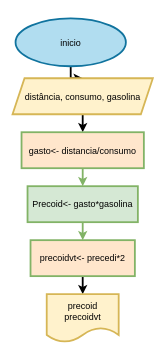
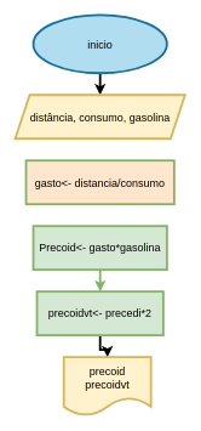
  <mxCell id="0" />
  <mxCell id="1" parent="0" />
  <mxCell id="2" value="" style="edgeStyle=orthogonalEdgeStyle;rounded=0;orthogonalLoop=1;jettySize=auto;html=1;strokeWidth=3;fontSize=15;fontStyle=0" edge="1" parent="1" source="3" target="5"><mxGeometry relative="1" as="geometry" /></mxCell>
- <mxCell id="3" value="inicio" style="ellipse;whiteSpace=wrap;html=1;strokeWidth=3;fontSize=15;fontStyle=0;fillColor=#b1ddf0;strokeColor=#10739e;" vertex="1" parent="1"><mxGeometry x="25" y="30" width="184" height="80" as="geometry" /></mxCell>
- <mxCell id="4" value="" style="edgeStyle=orthogonalEdgeStyle;rounded=0;orthogonalLoop=1;jettySize=auto;html=1;strokeWidth=3;fontSize=15;fontStyle=0" edge="1" parent="1" source="5" target="7"><mxGeometry relative="1" as="geometry" /></mxCell>
+ <mxCell id="3" value="inicio" style="ellipse;whiteSpace=wrap;html=1;strokeWidth=3;fontSize=15;fontStyle=0;fillColor=#b1ddf0;strokeColor=#10739e;" vertex="1" parent="1"><mxGeometry x="45" y="20" width="184" height="80" as="geometry" /></mxCell>
  <mxCell id="5" value="distância, consumo, gasolina" style="shape=parallelogram;perimeter=parallelogramPerimeter;whiteSpace=wrap;html=1;fixedSize=1;strokeWidth=3;fontSize=15;fontStyle=0;fillColor=#fff2cc;strokeColor=#d6b656;" vertex="1" parent="1"><mxGeometry x="20" y="130" width="234" height="60" as="geometry" /></mxCell>
- <mxCell id="6" value="" style="edgeStyle=orthogonalEdgeStyle;rounded=0;orthogonalLoop=1;jettySize=auto;html=1;fontSize=15;strokeWidth=3;fillColor=#d5e8d4;strokeColor=#82b366;" edge="1" parent="1" source="7" target="9"><mxGeometry relative="1" as="geometry" /></mxCell>
  <mxCell id="7" value="gasto&amp;lt;- distancia/consumo" style="rounded=0;whiteSpace=wrap;html=1;strokeWidth=3;fontSize=15;fontStyle=0;fillColor=#ffe6cc;strokeColor=#82b366;" vertex="1" parent="1"><mxGeometry x="35" y="220" width="204" height="60" as="geometry" /></mxCell>
  <mxCell id="8" value="" style="edgeStyle=orthogonalEdgeStyle;rounded=0;orthogonalLoop=1;jettySize=auto;html=1;fontSize=15;strokeWidth=3;fillColor=#d5e8d4;strokeColor=#82b366;" edge="1" parent="1" source="9" target="11"><mxGeometry relative="1" as="geometry" /></mxCell>
  <mxCell id="9" value="Precoid&amp;lt;- gasto*gasolina" style="whiteSpace=wrap;html=1;fontSize=15;rounded=0;strokeWidth=3;fontStyle=0;fillColor=#d5e8d4;strokeColor=#82b366;" vertex="1" parent="1"><mxGeometry x="45" y="310" width="184" height="60" as="geometry" /></mxCell>
  <mxCell id="10" value="" style="edgeStyle=orthogonalEdgeStyle;rounded=0;orthogonalLoop=1;jettySize=auto;html=1;strokeWidth=3;fontSize=15;" edge="1" parent="1" source="11" target="12"><mxGeometry relative="1" as="geometry" /></mxCell>
- <mxCell id="11" value="precoidvt&amp;lt;- precedi*2" style="whiteSpace=wrap;html=1;fontSize=15;rounded=0;strokeWidth=3;fontStyle=0;fillColor=#ffe6cc;strokeColor=#82b366;" vertex="1" parent="1"><mxGeometry x="50" y="400" width="174" height="60" as="geometry" /></mxCell>
- <mxCell id="12" value="precoid&lt;br&gt;precoidvt" style="shape=document;whiteSpace=wrap;html=1;boundedLbl=1;strokeWidth=3;fontSize=15;fillColor=#fff2cc;strokeColor=#d6b656;" vertex="1" parent="1"><mxGeometry x="77" y="490" width="120" height="80" as="geometry" /></mxCell>
+ <mxCell id="11" value="precoidvt&amp;lt;- precedi*2" style="whiteSpace=wrap;html=1;fontSize=15;rounded=0;strokeWidth=3;fontStyle=0;fillColor=#d5e8d4;strokeColor=#82b366;" vertex="1" parent="1"><mxGeometry x="50" y="400" width="174" height="60" as="geometry" /></mxCell>
+ <mxCell id="12" value="precoid&lt;br&gt;precoidvt" style="shape=document;whiteSpace=wrap;html=1;boundedLbl=1;strokeWidth=3;fontSize=15;fillColor=#fff2cc;strokeColor=#d6b656;" vertex="1" parent="1"><mxGeometry x="87" y="490" width="120" height="80" as="geometry" /></mxCell>
